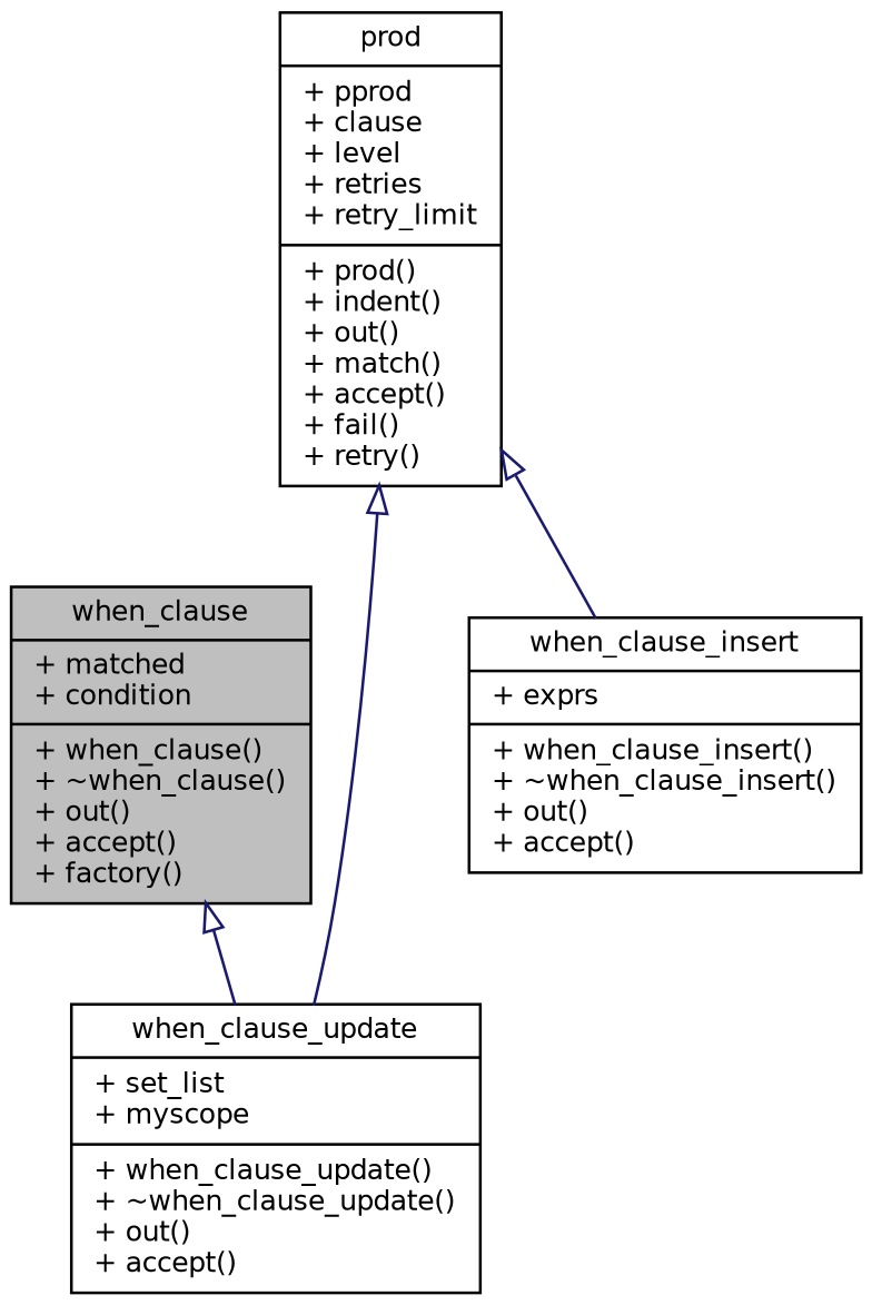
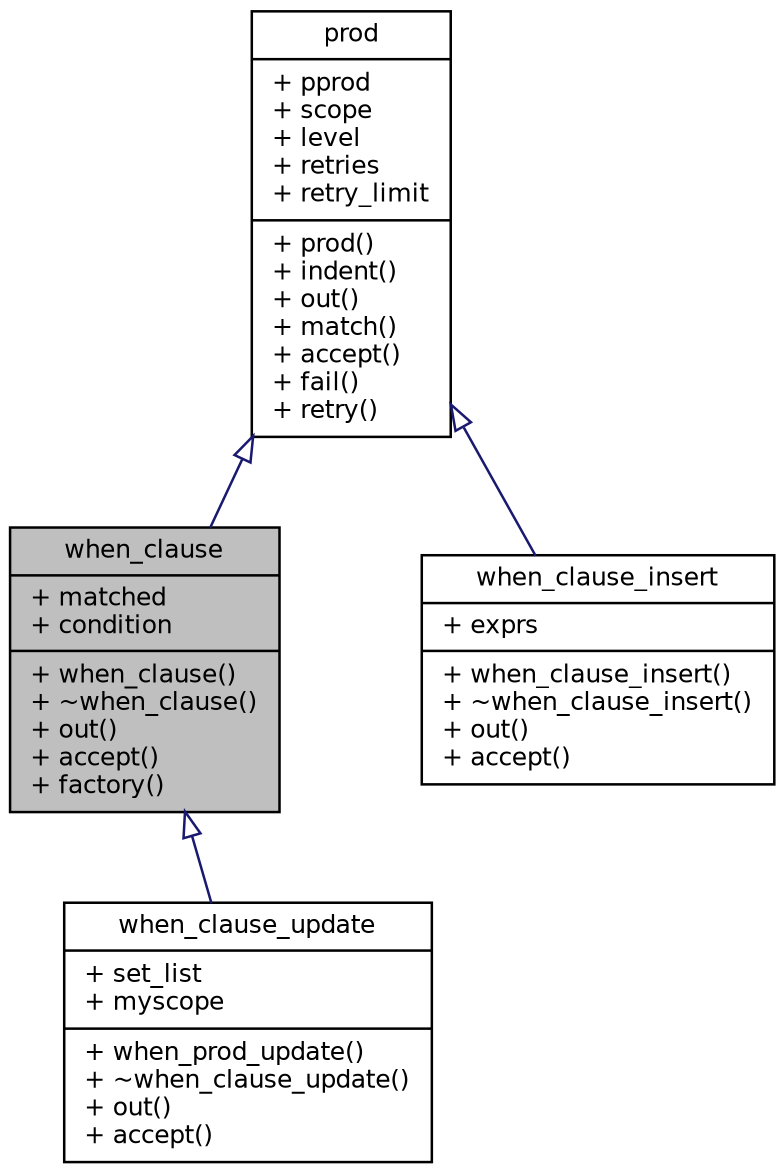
  digraph {
    node [color=black fillcolor=white fontname=Helvetica fontsize=10 shape=record style=filled]
    edge [arrowtail=onormal color=midnightblue dir=back fontname=Helvetica fontsize=10 labelfontname=Helvetica labelfontsize=10 style=solid]
    n1 [fillcolor=grey75 fontcolor=black height=0.2 label="{when_clause\n|+ matched\l+ condition\l|+ when_clause()\l+ ~when_clause()\l+ out()\l+ accept()\l+ factory()\l}" width=0.4]
-   n2 [height=0.2 label="{when_clause_update\n|+ set_list\l+ myscope\l|+ when_clause_update()\l+ ~when_clause_update()\l+ out()\l+ accept()\l}" width=0.4]
+   n2 [height=0.2 label="{when_clause_update\n|+ set_list\l+ myscope\l|+ when_prod_update()\l+ ~when_clause_update()\l+ out()\l+ accept()\l}" width=0.4]
    n3 [height=0.2 label="{when_clause_insert\n|+ exprs\l|+ when_clause_insert()\l+ ~when_clause_insert()\l+ out()\l+ accept()\l}" width=0.4]
-   n4 [height=0.2 label="{prod\n|+ pprod\l+ clause\l+ level\l+ retries\l+ retry_limit\l|+ prod()\l+ indent()\l+ out()\l+ match()\l+ accept()\l+ fail()\l+ retry()\l}" width=0.4]
+   n4 [height=0.2 label="{prod\n|+ pprod\l+ scope\l+ level\l+ retries\l+ retry_limit\l|+ prod()\l+ indent()\l+ out()\l+ match()\l+ accept()\l+ fail()\l+ retry()\l}" width=0.4]
    n1 -> n2
-   n4 -> n2
+   n4 -> n1
    n4 -> n3
  }
